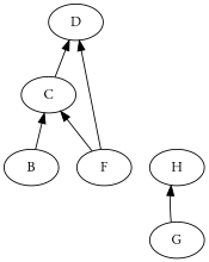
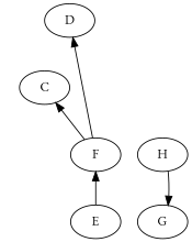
  digraph {
    fontname="EB Garamond"
    rankdir=BT
    node [fontname="EB Garamond"]
    edge [fontname="EB Garamond"]
-   B
    C
    D
+   E
    F
    G
    H
-   B -> C
-   C -> D
+   E -> F
    F -> C
    F -> D
-   G -> H
+   H -> G
  }
